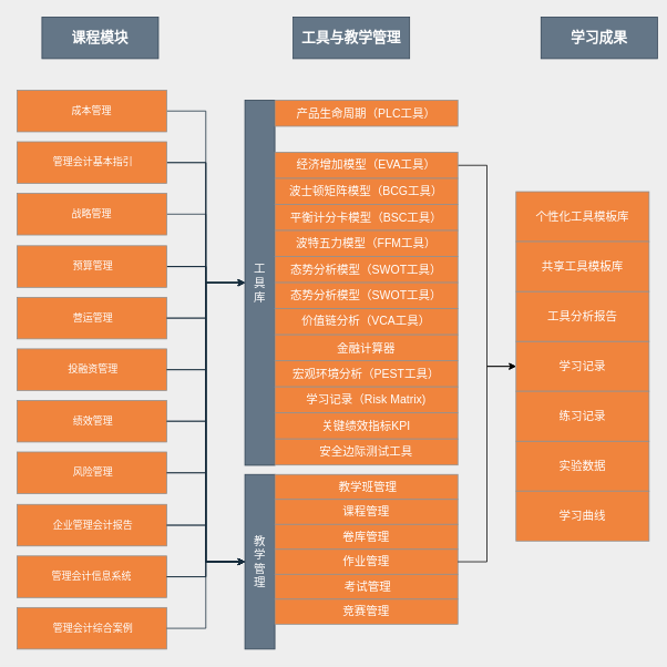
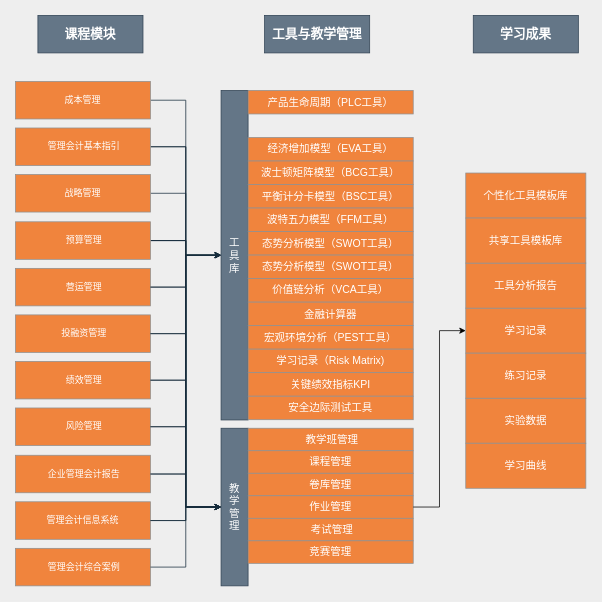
  <mxCell id="0" />
  <mxCell id="1" parent="0" />
  <mxCell id="2" style="edgeStyle=orthogonalEdgeStyle;rounded=0;sketch=0;orthogonalLoop=1;jettySize=auto;html=1;entryX=0;entryY=0.5;entryDx=0;entryDy=0;fontSize=14;fontColor=#1A1A1A;strokeColor=#182E3E;" edge="1" parent="1" source="3" target="52"><mxGeometry relative="1" as="geometry" /></mxCell>
  <mxCell id="3" value="成本管理" style="rounded=0;whiteSpace=wrap;html=1;fillColor=#F0843D;strokeColor=#909090;fontColor=#FFFFFF;fontSize=12;sketch=0;" vertex="1" parent="1"><mxGeometry x="20" y="108" width="180" height="50" as="geometry" /></mxCell>
  <mxCell id="4" style="edgeStyle=orthogonalEdgeStyle;rounded=0;sketch=0;orthogonalLoop=1;jettySize=auto;html=1;fontSize=14;fontColor=#1A1A1A;strokeColor=#182E3E;" edge="1" parent="1" source="6" target="37"><mxGeometry relative="1" as="geometry" /></mxCell>
  <mxCell id="5" style="edgeStyle=orthogonalEdgeStyle;rounded=0;sketch=0;orthogonalLoop=1;jettySize=auto;html=1;entryX=0;entryY=0.5;entryDx=0;entryDy=0;fontSize=14;fontColor=#1A1A1A;strokeColor=#182E3E;" edge="1" parent="1" source="6" target="52"><mxGeometry relative="1" as="geometry" /></mxCell>
  <mxCell id="6" value="&amp;nbsp;管理会计基本指引" style="rounded=0;whiteSpace=wrap;html=1;sketch=0;fontColor=#FFFFFF;strokeColor=#909090;fillColor=#F0843D;fontSize=12;" vertex="1" parent="1"><mxGeometry x="20" y="170" width="180" height="50" as="geometry" /></mxCell>
  <mxCell id="7" style="edgeStyle=orthogonalEdgeStyle;rounded=0;sketch=0;orthogonalLoop=1;jettySize=auto;html=1;fontSize=14;fontColor=#1A1A1A;strokeColor=#182E3E;entryX=0;entryY=0.5;entryDx=0;entryDy=0;" edge="1" parent="1" source="8" target="52"><mxGeometry relative="1" as="geometry"><mxPoint x="390" y="438" as="targetPoint" /></mxGeometry></mxCell>
  <mxCell id="8" value="战略管理" style="rounded=0;whiteSpace=wrap;html=1;sketch=0;fontColor=#FFFFFF;strokeColor=#909090;fillColor=#F0843D;fontSize=12;" vertex="1" parent="1"><mxGeometry x="20" y="232" width="180" height="50" as="geometry" /></mxCell>
  <mxCell id="9" style="edgeStyle=orthogonalEdgeStyle;rounded=0;sketch=0;orthogonalLoop=1;jettySize=auto;html=1;fontSize=14;fontColor=#1A1A1A;strokeColor=#182E3E;entryX=0;entryY=0.5;entryDx=0;entryDy=0;" edge="1" parent="1" source="31" target="52"><mxGeometry relative="1" as="geometry" /></mxCell>
  <mxCell id="10" style="edgeStyle=orthogonalEdgeStyle;rounded=0;sketch=0;orthogonalLoop=1;jettySize=auto;html=1;entryX=0;entryY=0.5;entryDx=0;entryDy=0;fontSize=14;fontColor=#1A1A1A;strokeColor=#182E3E;" edge="1" parent="1" source="31" target="37"><mxGeometry relative="1" as="geometry" /></mxCell>
  <mxCell id="11" style="edgeStyle=orthogonalEdgeStyle;rounded=0;sketch=0;orthogonalLoop=1;jettySize=auto;html=1;entryX=0;entryY=0.5;entryDx=0;entryDy=0;fontSize=14;fontColor=#1A1A1A;strokeColor=#182E3E;" edge="1" parent="1" source="31" target="37"><mxGeometry relative="1" as="geometry" /></mxCell>
  <mxCell id="12" value="课程模块" style="rounded=0;whiteSpace=wrap;html=1;sketch=0;fontSize=17;fontColor=#ffffff;strokeColor=#314354;fillColor=#647687;align=center;verticalAlign=middle;fontStyle=1" vertex="1" parent="1"><mxGeometry x="50" y="20" width="140" height="50" as="geometry" /></mxCell>
  <mxCell id="13" value="工具与教学管理" style="rounded=0;whiteSpace=wrap;html=1;sketch=0;fontSize=17;fontColor=#ffffff;strokeColor=#314354;fillColor=#647687;align=center;verticalAlign=middle;fontStyle=1" vertex="1" parent="1"><mxGeometry x="352" y="20" width="140" height="50" as="geometry" /></mxCell>
- <mxCell id="14" value="学习成果" style="rounded=0;whiteSpace=wrap;html=1;sketch=0;fontSize=17;fontColor=#ffffff;strokeColor=#314354;fillColor=#647687;align=center;verticalAlign=middle;fontStyle=1" vertex="1" parent="1"><mxGeometry x="650" y="20" width="140" height="50" as="geometry" /></mxCell>
+ <mxCell id="14" value="学习成果" style="rounded=0;whiteSpace=wrap;html=1;sketch=0;fontSize=17;fontColor=#ffffff;strokeColor=#314354;fillColor=#647687;align=center;verticalAlign=middle;fontStyle=1" vertex="1" parent="1"><mxGeometry x="630" y="20" width="140" height="50" as="geometry" /></mxCell>
  <mxCell id="15" value="&amp;nbsp;营运管理" style="rounded=0;whiteSpace=wrap;html=1;sketch=0;fontSize=12;fontColor=#FFFFFF;strokeColor=#909090;fillColor=#F0843D;align=center;verticalAlign=middle;" vertex="1" parent="1"><mxGeometry x="20" y="357" width="180" height="50" as="geometry" /></mxCell>
  <mxCell id="16" value="&amp;nbsp;投融资管理" style="rounded=0;whiteSpace=wrap;html=1;sketch=0;fontSize=12;fontColor=#FFFFFF;strokeColor=#909090;fillColor=#F0843D;align=center;verticalAlign=middle;" vertex="1" parent="1"><mxGeometry x="20" y="419" width="180" height="50" as="geometry" /></mxCell>
  <mxCell id="17" value="&amp;nbsp;绩效管理" style="rounded=0;whiteSpace=wrap;html=1;sketch=0;fontSize=12;fontColor=#FFFFFF;strokeColor=#909090;fillColor=#F0843D;align=center;verticalAlign=middle;" vertex="1" parent="1"><mxGeometry x="20" y="481" width="180" height="50" as="geometry" /></mxCell>
  <mxCell id="18" value="&amp;nbsp;风险管理" style="rounded=0;whiteSpace=wrap;html=1;sketch=0;fontSize=12;fontColor=#FFFFFF;strokeColor=#909090;fillColor=#F0843D;align=center;verticalAlign=middle;" vertex="1" parent="1"><mxGeometry x="20" y="543" width="180" height="50" as="geometry" /></mxCell>
  <mxCell id="19" style="edgeStyle=orthogonalEdgeStyle;rounded=0;sketch=0;orthogonalLoop=1;jettySize=auto;html=1;entryX=0;entryY=0.5;entryDx=0;entryDy=0;fontSize=14;fontColor=#1A1A1A;strokeColor=#182E3E;exitX=1;exitY=0.5;exitDx=0;exitDy=0;" edge="1" parent="1" source="15" target="37"><mxGeometry relative="1" as="geometry" /></mxCell>
  <mxCell id="20" style="edgeStyle=orthogonalEdgeStyle;rounded=0;sketch=0;orthogonalLoop=1;jettySize=auto;html=1;entryX=0;entryY=0.5;entryDx=0;entryDy=0;fontSize=14;fontColor=#1A1A1A;strokeColor=#182E3E;exitX=1;exitY=0.5;exitDx=0;exitDy=0;" edge="1" parent="1" source="16" target="37"><mxGeometry relative="1" as="geometry" /></mxCell>
  <mxCell id="21" style="edgeStyle=orthogonalEdgeStyle;rounded=0;sketch=0;orthogonalLoop=1;jettySize=auto;html=1;entryX=0;entryY=0.5;entryDx=0;entryDy=0;fontSize=14;fontColor=#1A1A1A;strokeColor=#182E3E;exitX=1;exitY=0.5;exitDx=0;exitDy=0;" edge="1" parent="1" source="17" target="37"><mxGeometry relative="1" as="geometry" /></mxCell>
  <mxCell id="22" style="edgeStyle=orthogonalEdgeStyle;rounded=0;sketch=0;orthogonalLoop=1;jettySize=auto;html=1;entryX=0;entryY=0.5;entryDx=0;entryDy=0;fontSize=14;fontColor=#1A1A1A;strokeColor=#182E3E;exitX=1;exitY=0.5;exitDx=0;exitDy=0;" edge="1" parent="1" source="18" target="37"><mxGeometry relative="1" as="geometry" /></mxCell>
  <mxCell id="23" value="&amp;nbsp;企业管理会计报告" style="rounded=0;whiteSpace=wrap;html=1;sketch=0;fontSize=12;fontColor=#FFFFFF;strokeColor=#909090;fillColor=#F0843D;align=center;verticalAlign=middle;" vertex="1" parent="1"><mxGeometry x="20" y="606" width="180" height="50" as="geometry" /></mxCell>
  <mxCell id="24" style="edgeStyle=orthogonalEdgeStyle;rounded=0;sketch=0;orthogonalLoop=1;jettySize=auto;html=1;entryX=0;entryY=0.5;entryDx=0;entryDy=0;fontSize=14;fontColor=#1A1A1A;strokeColor=#182E3E;exitX=1;exitY=0.5;exitDx=0;exitDy=0;" edge="1" parent="1" source="23" target="37"><mxGeometry relative="1" as="geometry" /></mxCell>
  <mxCell id="25" style="edgeStyle=orthogonalEdgeStyle;rounded=0;sketch=0;orthogonalLoop=1;jettySize=auto;html=1;fontSize=14;fontColor=#1A1A1A;strokeColor=#182E3E;entryX=0;entryY=0.5;entryDx=0;entryDy=0;" edge="1" parent="1" source="15" target="52"><mxGeometry relative="1" as="geometry" /></mxCell>
  <mxCell id="26" style="edgeStyle=orthogonalEdgeStyle;rounded=0;sketch=0;orthogonalLoop=1;jettySize=auto;html=1;fontSize=14;fontColor=#1A1A1A;strokeColor=#182E3E;entryX=0;entryY=0.5;entryDx=0;entryDy=0;exitX=1;exitY=0.5;exitDx=0;exitDy=0;" edge="1" parent="1" source="16" target="52"><mxGeometry relative="1" as="geometry" /></mxCell>
  <mxCell id="27" style="edgeStyle=orthogonalEdgeStyle;rounded=0;sketch=0;orthogonalLoop=1;jettySize=auto;html=1;fontSize=14;fontColor=#1A1A1A;strokeColor=#182E3E;entryX=0;entryY=0.5;entryDx=0;entryDy=0;exitX=1;exitY=0.5;exitDx=0;exitDy=0;" edge="1" parent="1" source="17" target="52"><mxGeometry relative="1" as="geometry" /></mxCell>
  <mxCell id="28" style="edgeStyle=orthogonalEdgeStyle;rounded=0;sketch=0;orthogonalLoop=1;jettySize=auto;html=1;fontSize=14;fontColor=#1A1A1A;strokeColor=#182E3E;entryX=0;entryY=0.5;entryDx=0;entryDy=0;exitX=1;exitY=0.5;exitDx=0;exitDy=0;" edge="1" parent="1" source="18" target="52"><mxGeometry relative="1" as="geometry" /></mxCell>
  <mxCell id="29" style="edgeStyle=orthogonalEdgeStyle;rounded=0;sketch=0;orthogonalLoop=1;jettySize=auto;html=1;fontSize=14;fontColor=#1A1A1A;strokeColor=#182E3E;entryX=0;entryY=0.5;entryDx=0;entryDy=0;exitX=1;exitY=0.5;exitDx=0;exitDy=0;" edge="1" parent="1" source="23" target="52"><mxGeometry relative="1" as="geometry" /></mxCell>
- <mxCell id="30" style="edgeStyle=orthogonalEdgeStyle;rounded=0;sketch=0;orthogonalLoop=1;jettySize=auto;html=1;entryX=0;entryY=0.5;entryDx=0;entryDy=0;fontColor=#FFFFFF;exitX=1;exitY=0.5;exitDx=0;exitDy=0;" edge="1" parent="1" source="39" target="62"><mxGeometry relative="1" as="geometry" /></mxCell>
  <mxCell id="31" value="&amp;nbsp;预算管理" style="rounded=0;whiteSpace=wrap;html=1;sketch=0;fontColor=#FFFFFF;strokeColor=#909090;fillColor=#F0843D;fontSize=12;" vertex="1" parent="1"><mxGeometry x="20" y="295" width="180" height="50" as="geometry" /></mxCell>
  <mxCell id="32" value="管理会计信息系统" style="rounded=0;whiteSpace=wrap;html=1;sketch=0;fontSize=12;fontColor=#FFFFFF;strokeColor=#909090;fillColor=#F0843D;align=center;verticalAlign=middle;" vertex="1" parent="1"><mxGeometry x="20" y="668" width="180" height="50" as="geometry" /></mxCell>
  <mxCell id="33" value="&amp;nbsp;管理会计综合案例" style="rounded=0;whiteSpace=wrap;html=1;sketch=0;fontSize=12;fontColor=#FFFFFF;strokeColor=#909090;fillColor=#F0843D;align=center;verticalAlign=middle;" vertex="1" parent="1"><mxGeometry x="20" y="730" width="180" height="50" as="geometry" /></mxCell>
  <mxCell id="34" style="edgeStyle=orthogonalEdgeStyle;rounded=0;sketch=0;orthogonalLoop=1;jettySize=auto;html=1;fontSize=14;fontColor=#1A1A1A;strokeColor=#182E3E;entryX=0;entryY=0.5;entryDx=0;entryDy=0;exitX=1;exitY=0.5;exitDx=0;exitDy=0;" edge="1" parent="1" source="32" target="52"><mxGeometry relative="1" as="geometry" /></mxCell>
  <mxCell id="35" style="edgeStyle=orthogonalEdgeStyle;rounded=0;sketch=0;orthogonalLoop=1;jettySize=auto;html=1;fontSize=14;fontColor=#1A1A1A;strokeColor=#182E3E;entryX=0;entryY=0.5;entryDx=0;entryDy=0;exitX=1;exitY=0.5;exitDx=0;exitDy=0;" edge="1" parent="1" source="32" target="52"><mxGeometry relative="1" as="geometry" /></mxCell>
  <mxCell id="36" style="edgeStyle=orthogonalEdgeStyle;rounded=0;sketch=0;orthogonalLoop=1;jettySize=auto;html=1;fontSize=14;fontColor=#1A1A1A;strokeColor=#182E3E;entryX=0;entryY=0.5;entryDx=0;entryDy=0;exitX=1;exitY=0.5;exitDx=0;exitDy=0;" edge="1" parent="1" source="33" target="52"><mxGeometry relative="1" as="geometry" /></mxCell>
  <mxCell id="37" value="工&lt;br&gt;具&lt;br&gt;库" style="rounded=0;whiteSpace=wrap;html=1;sketch=0;align=center;verticalAlign=middle;fillColor=#647687;strokeColor=#314354;fontSize=14;fontColor=#ffffff;" vertex="1" parent="1"><mxGeometry x="294" y="120" width="36" height="439" as="geometry" /></mxCell>
  <mxCell id="38" value="&lt;p class=&quot;MsoBodyText&quot;&gt;产品生命周期（PLC工具）&lt;span lang=&quot;EN-US&quot;&gt;&lt;/span&gt;&lt;/p&gt;" style="rounded=0;whiteSpace=wrap;html=1;sketch=0;fontSize=14;fontColor=#FFFFFF;strokeColor=#909090;fillColor=#F0843D;align=center;verticalAlign=middle;" vertex="1" parent="1"><mxGeometry x="330" y="120" width="220.0" height="31.333" as="geometry" /></mxCell>
  <mxCell id="39" value="&lt;p class=&quot;MsoBodyText&quot;&gt;经济增加模型（EVA工具）&lt;span lang=&quot;EN-US&quot;&gt;&lt;/span&gt;&lt;/p&gt;" style="rounded=0;whiteSpace=wrap;html=1;sketch=0;fontSize=14;fontColor=#FFFFFF;strokeColor=#909090;fillColor=#F0843D;align=center;verticalAlign=middle;" vertex="1" parent="1"><mxGeometry x="330" y="182.667" width="220.0" height="31.333" as="geometry" /></mxCell>
  <mxCell id="40" value="波士顿矩阵模型（BCG工具）" style="rounded=0;whiteSpace=wrap;html=1;sketch=0;fontSize=14;fontColor=#FFFFFF;strokeColor=#909090;fillColor=#F0843D;align=center;verticalAlign=middle;" vertex="1" parent="1"><mxGeometry x="330" y="214" width="220.0" height="31.333" as="geometry" /></mxCell>
  <mxCell id="41" value="&lt;p class=&quot;MsoBodyText&quot;&gt;平衡计分卡模型（BSC工具）&lt;span lang=&quot;EN-US&quot;&gt;&lt;/span&gt;&lt;/p&gt;" style="rounded=0;whiteSpace=wrap;html=1;sketch=0;fontSize=14;fontColor=#FFFFFF;strokeColor=#909090;fillColor=#F0843D;align=center;verticalAlign=middle;" vertex="1" parent="1"><mxGeometry x="330" y="245.333" width="220.0" height="31.333" as="geometry" /></mxCell>
  <mxCell id="42" value="&lt;p class=&quot;MsoBodyText&quot;&gt;波特五力模型（FFM工具）&lt;span lang=&quot;EN-US&quot;&gt;&lt;/span&gt;&lt;/p&gt;" style="rounded=0;whiteSpace=wrap;html=1;sketch=0;fontSize=14;fontColor=#FFFFFF;strokeColor=#909090;fillColor=#F0843D;align=center;verticalAlign=middle;" vertex="1" parent="1"><mxGeometry x="330" y="276.667" width="220.0" height="31.333" as="geometry" /></mxCell>
  <mxCell id="43" value="&lt;p class=&quot;MsoBodyText&quot;&gt;态势分析模型（SWOT工具）&lt;span lang=&quot;EN-US&quot;&gt;&lt;/span&gt;&lt;/p&gt;" style="rounded=0;whiteSpace=wrap;html=1;sketch=0;fontSize=14;fontColor=#FFFFFF;strokeColor=#909090;fillColor=#F0843D;align=center;verticalAlign=middle;" vertex="1" parent="1"><mxGeometry x="330" y="308" width="220.0" height="31.333" as="geometry" /></mxCell>
  <mxCell id="44" value="&lt;p class=&quot;MsoBodyText&quot;&gt;态势分析模型（SWOT工具）&lt;span lang=&quot;EN-US&quot;&gt;&lt;/span&gt;&lt;/p&gt;" style="rounded=0;whiteSpace=wrap;html=1;sketch=0;fontSize=14;fontColor=#FFFFFF;strokeColor=#909090;fillColor=#F0843D;align=center;verticalAlign=middle;" vertex="1" parent="1"><mxGeometry x="330" y="339.333" width="220.0" height="31.333" as="geometry" /></mxCell>
  <mxCell id="45" value="&lt;p class=&quot;MsoBodyText&quot;&gt;价值链分析（VCA工具）&lt;span lang=&quot;EN-US&quot;&gt;&lt;/span&gt;&lt;/p&gt;" style="rounded=0;whiteSpace=wrap;html=1;sketch=0;fontSize=14;fontColor=#FFFFFF;strokeColor=#909090;fillColor=#F0843D;align=center;verticalAlign=middle;" vertex="1" parent="1"><mxGeometry x="330" y="370.667" width="220.0" height="31.333" as="geometry" /></mxCell>
  <mxCell id="46" value="&lt;p class=&quot;MsoBodyText&quot;&gt;金融计算器&lt;span lang=&quot;EN-US&quot;&gt;&lt;/span&gt;&lt;/p&gt;" style="rounded=0;whiteSpace=wrap;html=1;sketch=0;fontSize=14;fontColor=#FFFFFF;strokeColor=#909090;fillColor=#F0843D;align=center;verticalAlign=middle;" vertex="1" parent="1"><mxGeometry x="330" y="401.997" width="220.0" height="31.333" as="geometry" /></mxCell>
  <mxCell id="47" value="&lt;p class=&quot;MsoBodyText&quot;&gt;宏观环境分析（PEST工具）&lt;span lang=&quot;EN-US&quot;&gt;&lt;/span&gt;&lt;/p&gt;" style="rounded=0;whiteSpace=wrap;html=1;sketch=0;fontSize=14;fontColor=#FFFFFF;strokeColor=#909090;fillColor=#F0843D;align=center;verticalAlign=middle;" vertex="1" parent="1"><mxGeometry x="330" y="433.327" width="220.0" height="31.333" as="geometry" /></mxCell>
  <mxCell id="48" value="&lt;p class=&quot;MsoBodyText&quot;&gt;学习记录（Risk Matrix)&lt;span lang=&quot;EN-US&quot;&gt;&lt;/span&gt;&lt;/p&gt;" style="rounded=0;whiteSpace=wrap;html=1;sketch=0;fontSize=14;fontColor=#FFFFFF;strokeColor=#909090;fillColor=#F0843D;align=center;verticalAlign=middle;" vertex="1" parent="1"><mxGeometry x="330" y="464.667" width="220.0" height="31.333" as="geometry" /></mxCell>
  <mxCell id="49" value="&lt;p class=&quot;MsoBodyText&quot;&gt;关键绩效指标KPI&lt;span lang=&quot;EN-US&quot;&gt;&lt;/span&gt;&lt;/p&gt;" style="rounded=0;whiteSpace=wrap;html=1;sketch=0;fontSize=14;fontColor=#FFFFFF;strokeColor=#909090;fillColor=#F0843D;align=center;verticalAlign=middle;" vertex="1" parent="1"><mxGeometry x="330" y="495.997" width="220.0" height="31.333" as="geometry" /></mxCell>
  <mxCell id="50" value="&lt;p class=&quot;MsoBodyText&quot;&gt;安全边际测试工具&lt;span lang=&quot;EN-US&quot;&gt;&lt;/span&gt;&lt;/p&gt;" style="rounded=0;whiteSpace=wrap;html=1;sketch=0;fontSize=14;fontColor=#FFFFFF;strokeColor=#909090;fillColor=#F0843D;align=center;verticalAlign=middle;" vertex="1" parent="1"><mxGeometry x="330" y="527.327" width="220.0" height="31.333" as="geometry" /></mxCell>
  <mxCell id="51" value="" style="group" vertex="1" connectable="0" parent="1"><mxGeometry x="294" y="570" width="256" height="210" as="geometry" /></mxCell>
  <mxCell id="52" value="教&lt;br&gt;学&lt;br&gt;管&lt;br&gt;理" style="rounded=0;whiteSpace=wrap;html=1;sketch=0;align=center;verticalAlign=middle;fillColor=#647687;strokeColor=#314354;fontSize=14;fontColor=#ffffff;" vertex="1" parent="51"><mxGeometry width="36" height="210" as="geometry" /></mxCell>
  <mxCell id="53" value="" style="group" vertex="1" connectable="0" parent="51"><mxGeometry x="36" width="220" height="210" as="geometry" /></mxCell>
  <mxCell id="54" value="&lt;span&gt;&amp;nbsp;&lt;/span&gt;教学班管理" style="rounded=0;whiteSpace=wrap;html=1;sketch=0;fontSize=14;fontColor=#FFFFFF;strokeColor=#909090;fillColor=#F0843D;align=center;verticalAlign=middle;" vertex="1" parent="53"><mxGeometry width="220.0" height="30" as="geometry" /></mxCell>
  <mxCell id="55" value="课程管理" style="rounded=0;whiteSpace=wrap;html=1;sketch=0;fontSize=14;fontColor=#FFFFFF;strokeColor=#909090;fillColor=#F0843D;align=center;verticalAlign=middle;" vertex="1" parent="53"><mxGeometry y="30" width="220.0" height="30" as="geometry" /></mxCell>
  <mxCell id="56" value="卷库管理" style="rounded=0;whiteSpace=wrap;html=1;sketch=0;fontSize=14;fontColor=#FFFFFF;strokeColor=#909090;fillColor=#F0843D;align=center;verticalAlign=middle;" vertex="1" parent="53"><mxGeometry y="60" width="220.0" height="30" as="geometry" /></mxCell>
  <mxCell id="57" value="作业管理" style="rounded=0;whiteSpace=wrap;html=1;sketch=0;fontSize=14;fontColor=#FFFFFF;strokeColor=#909090;fillColor=#F0843D;align=center;verticalAlign=middle;" vertex="1" parent="53"><mxGeometry y="90" width="220.0" height="30" as="geometry" /></mxCell>
  <mxCell id="58" value="&lt;span&gt;&amp;nbsp;&lt;/span&gt;考试管理" style="rounded=0;whiteSpace=wrap;html=1;sketch=0;fontSize=14;fontColor=#FFFFFF;strokeColor=#909090;fillColor=#F0843D;align=center;verticalAlign=middle;" vertex="1" parent="53"><mxGeometry y="120" width="220.0" height="30" as="geometry" /></mxCell>
  <mxCell id="59" value="竞赛管理" style="rounded=0;whiteSpace=wrap;html=1;sketch=0;fontSize=14;fontColor=#FFFFFF;strokeColor=#909090;fillColor=#F0843D;align=center;verticalAlign=middle;" vertex="1" parent="53"><mxGeometry y="150" width="220.0" height="30" as="geometry" /></mxCell>
  <mxCell id="60" value="&lt;p class=&quot;MsoBodyText&quot;&gt;实验数据&lt;span lang=&quot;EN-US&quot;&gt;&lt;/span&gt;&lt;/p&gt;" style="rounded=0;whiteSpace=wrap;html=1;sketch=0;fontSize=14;fontColor=#FFFFFF;strokeColor=#909090;fillColor=#F0843D;align=center;verticalAlign=middle;" vertex="1" parent="1"><mxGeometry x="620" y="530" width="160" height="60" as="geometry" /></mxCell>
  <mxCell id="61" value="&lt;p class=&quot;MsoBodyText&quot;&gt;个性化工具模板库&lt;span lang=&quot;EN-US&quot;&gt;&lt;/span&gt;&lt;/p&gt;" style="rounded=0;whiteSpace=wrap;html=1;sketch=0;fontSize=14;fontColor=#FFFFFF;strokeColor=#909090;fillColor=#F0843D;align=center;verticalAlign=middle;" vertex="1" parent="1"><mxGeometry x="620" y="230" width="160" height="60" as="geometry" /></mxCell>
  <mxCell id="62" value="&lt;p class=&quot;MsoBodyText&quot;&gt;学习记录&lt;span lang=&quot;EN-US&quot;&gt;&lt;/span&gt;&lt;/p&gt;" style="rounded=0;whiteSpace=wrap;html=1;sketch=0;fontSize=14;fontColor=#FFFFFF;strokeColor=#909090;fillColor=#F0843D;align=center;verticalAlign=middle;" vertex="1" parent="1"><mxGeometry x="620" y="410" width="160" height="60" as="geometry" /></mxCell>
  <mxCell id="63" value="&lt;p class=&quot;MsoBodyText&quot;&gt;练习记录&lt;span lang=&quot;EN-US&quot;&gt;&lt;/span&gt;&lt;/p&gt;" style="rounded=0;whiteSpace=wrap;html=1;sketch=0;fontSize=14;fontColor=#FFFFFF;strokeColor=#909090;fillColor=#F0843D;align=center;verticalAlign=middle;" vertex="1" parent="1"><mxGeometry x="620" y="470" width="160" height="60" as="geometry" /></mxCell>
  <mxCell id="64" value="&lt;p class=&quot;MsoBodyText&quot;&gt;工具分析报告&lt;span lang=&quot;EN-US&quot;&gt;&lt;/span&gt;&lt;/p&gt;" style="rounded=0;whiteSpace=wrap;html=1;sketch=0;fontSize=14;fontColor=#FFFFFF;strokeColor=#909090;fillColor=#F0843D;align=center;verticalAlign=middle;" vertex="1" parent="1"><mxGeometry x="620" y="350" width="160" height="60" as="geometry" /></mxCell>
  <mxCell id="65" value="&lt;p class=&quot;MsoBodyText&quot;&gt;共享工具模板库&lt;span lang=&quot;EN-US&quot;&gt;&lt;/span&gt;&lt;/p&gt;" style="rounded=0;whiteSpace=wrap;html=1;sketch=0;fontSize=14;fontColor=#FFFFFF;strokeColor=#909090;fillColor=#F0843D;align=center;verticalAlign=middle;" vertex="1" parent="1"><mxGeometry x="620" y="290" width="160" height="60" as="geometry" /></mxCell>
  <mxCell id="66" value="&lt;p class=&quot;MsoBodyText&quot;&gt;学习曲线&lt;span lang=&quot;EN-US&quot;&gt;&lt;/span&gt;&lt;/p&gt;" style="rounded=0;whiteSpace=wrap;html=1;sketch=0;fontSize=14;fontColor=#FFFFFF;strokeColor=#909090;fillColor=#F0843D;align=center;verticalAlign=middle;" vertex="1" parent="1"><mxGeometry x="620" y="590" width="160" height="60" as="geometry" /></mxCell>
  <mxCell id="67" style="edgeStyle=orthogonalEdgeStyle;rounded=0;sketch=0;orthogonalLoop=1;jettySize=auto;html=1;entryX=0;entryY=0.5;entryDx=0;entryDy=0;fontColor=#FFFFFF;exitX=1;exitY=0.5;exitDx=0;exitDy=0;" edge="1" parent="1" source="57" target="62"><mxGeometry relative="1" as="geometry" /></mxCell>
